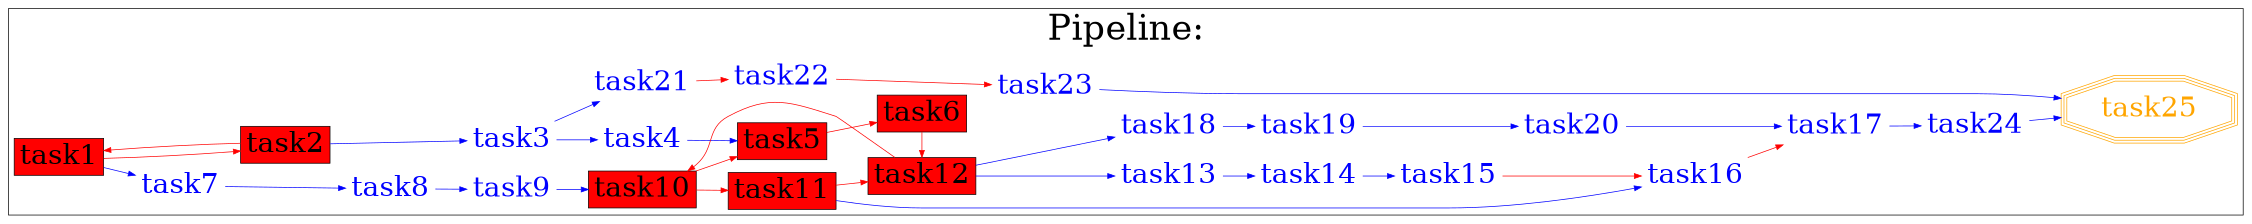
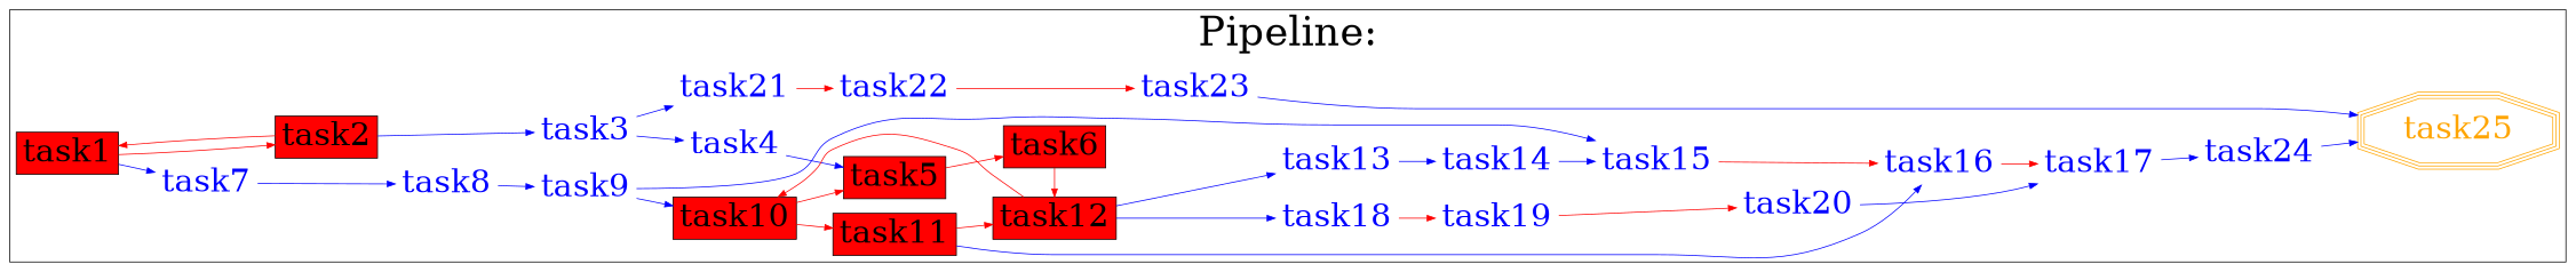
  digraph {
    fontsize=50
    rankdir=LR
    ranksep=0.3
    splines=true
    node [fontcolor=blue fontsize=40 shape=plaintext]
    edge [color=blue minlen=2]
    n1 [label=task7]
    n2 [label=task8]
    n3 [fillcolor=red label=task1 shape=box style=filled fontcolor=""]
    n4 [fillcolor=red label=task2 shape=box style=filled fontcolor=""]
    n5 [label=task9]
    n6 [fillcolor=red label=task10 shape=box style=filled fontcolor=""]
    n7 [label=task15]
    n8 [fillcolor=red label=task5 shape=box style=filled fontcolor=""]
    n9 [fillcolor=red label=task11 shape=box style=filled fontcolor=""]
    n10 [label=task3]
    n11 [label=task4]
    n12 [label=task21]
    n13 [fillcolor=red label=task6 shape=box style=filled fontcolor=""]
    n14 [label=task18]
    n15 [label=task19]
    n16 [fillcolor=red label=task12 shape=box style=filled fontcolor=""]
    n17 [label=task13]
    n18 [label=task20]
    n19 [label=task22]
    n20 [label=task23]
    n21 [color=orange fontcolor=orange label=task25 shape=tripleoctagon]
    n22 [label=task14]
    n23 [label=task16]
    n24 [label=task17]
    n25 [label=task24]
    subgraph cluster_1 {
      label="Pipeline:"
      n1
      n2
      n3
      n4
      n5
      n6
      n7
      n8
      n9
      n10
      n11
      n12
      n13
      n14
      n15
      n16
      n17
      n18
      n19
      n20
      n21
      n22
      n23
      n24
      n25
    }
    n1 -> n2
    n2 -> n5
    n3 -> n1
    n3 -> n4 [color=red]
    n4 -> n3 [color=red constraint=false]
    n4 -> n10
    n5 -> n6
+   n5 -> n7
    n6 -> n8 [color=red]
    n6 -> n9 [color=red]
    n7 -> n23 [color=red]
    n8 -> n13 [color=red]
    n9 -> n16 [color=red]
    n9 -> n23
    n10 -> n11
    n10 -> n12
    n11 -> n8
    n12 -> n19 [color=red]
    n13 -> n16 [color=red constraint=false]
-   n14 -> n15
-   n15 -> n18
+   n14 -> n15 [color=red]
+   n15 -> n18 [color=red]
    n16 -> n6 [color=red constraint=false]
    n16 -> n14
    n16 -> n17
    n17 -> n22
    n18 -> n24
    n19 -> n20 [color=red]
    n20 -> n21
    n22 -> n7
    n23 -> n24 [color=red]
    n24 -> n25
    n25 -> n21
  }
